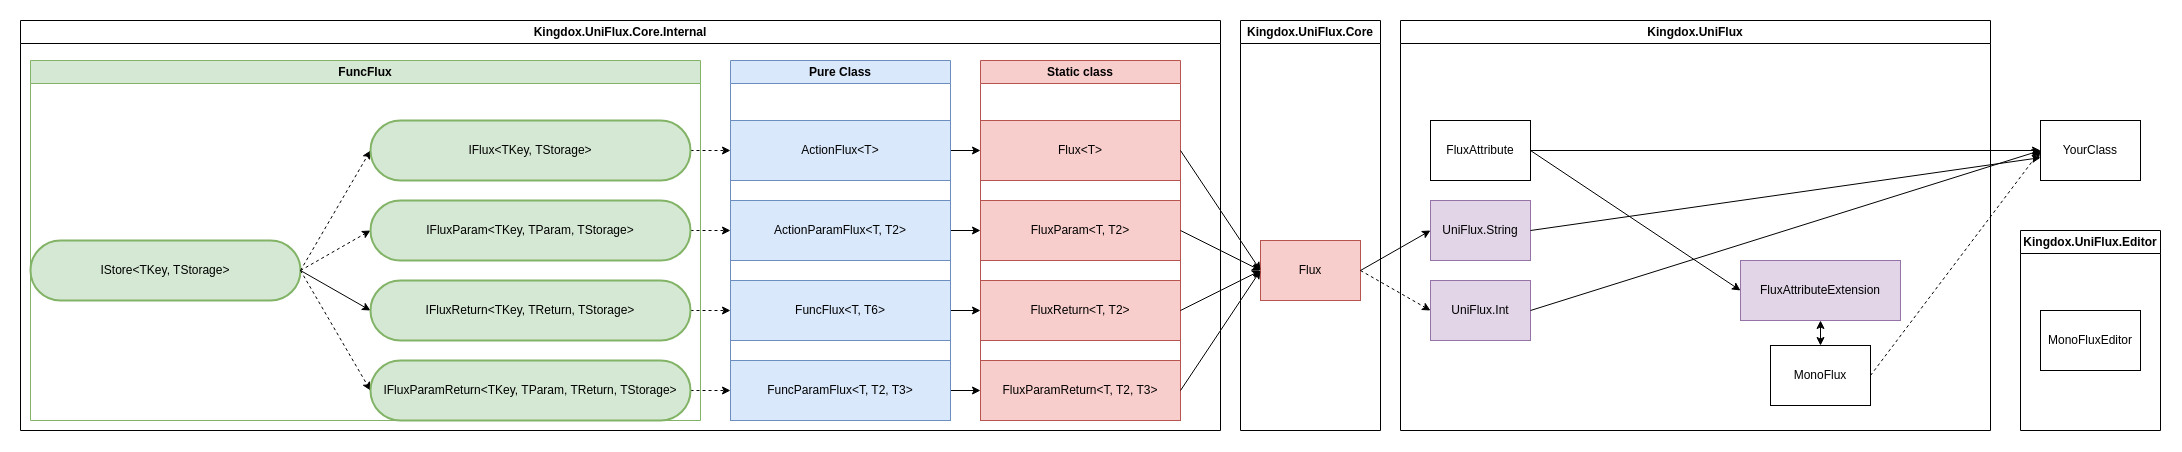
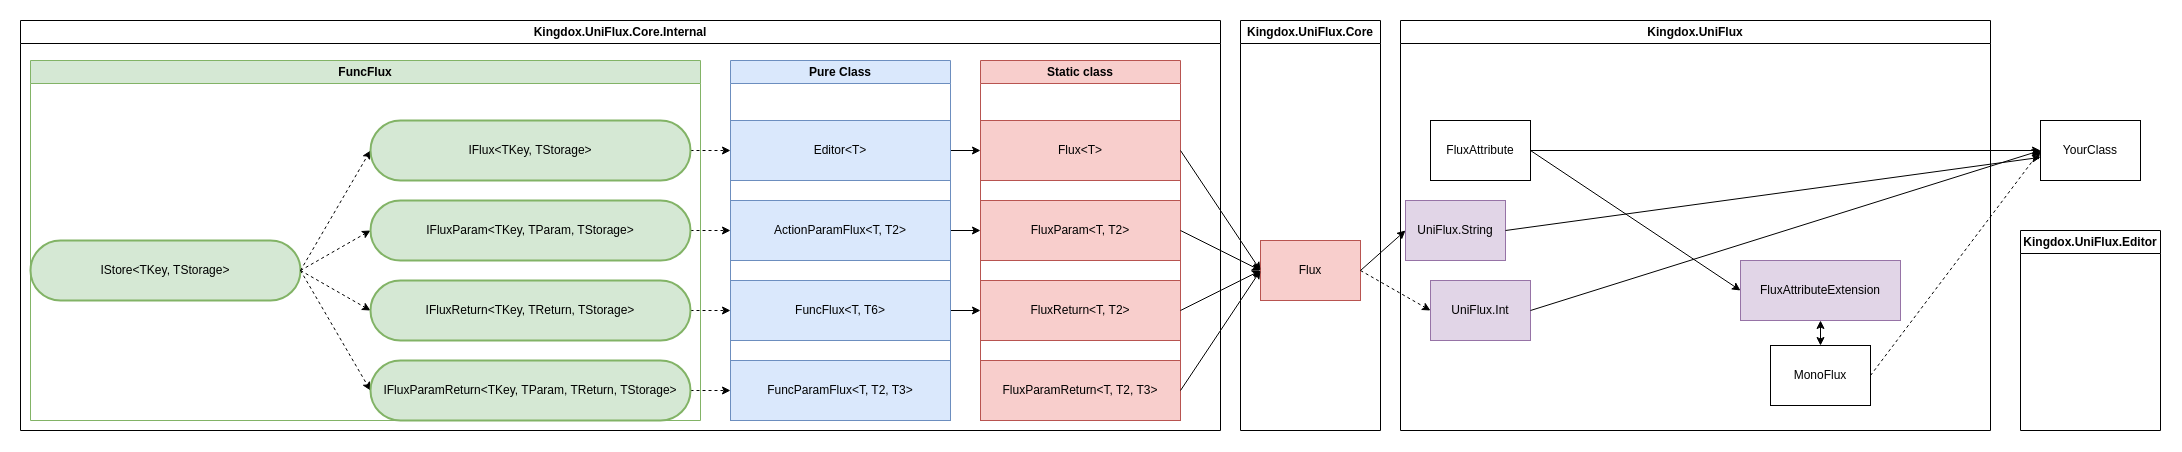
  <mxCell id="0" />
  <mxCell id="1" parent="0" />
  <mxCell id="2" value="" style="edgeStyle=orthogonalEdgeStyle;rounded=0;orthogonalLoop=1;jettySize=auto;html=1;dashed=1;" parent="1" source="22" target="7" edge="1"><mxGeometry relative="1" as="geometry" /></mxCell>
  <mxCell id="3" value="" style="edgeStyle=orthogonalEdgeStyle;rounded=0;orthogonalLoop=1;jettySize=auto;html=1;dashed=1;" parent="1" source="23" target="8" edge="1"><mxGeometry relative="1" as="geometry" /></mxCell>
  <mxCell id="4" value="" style="edgeStyle=orthogonalEdgeStyle;rounded=0;orthogonalLoop=1;jettySize=auto;html=1;dashed=1;" parent="1" source="24" target="9" edge="1"><mxGeometry relative="1" as="geometry" /></mxCell>
  <mxCell id="5" value="" style="edgeStyle=orthogonalEdgeStyle;rounded=0;orthogonalLoop=1;jettySize=auto;html=1;dashed=1;" parent="1" source="25" target="10" edge="1"><mxGeometry relative="1" as="geometry" /></mxCell>
  <mxCell id="6" style="rounded=0;orthogonalLoop=1;jettySize=auto;html=1;entryX=0;entryY=0.5;entryDx=0;entryDy=0;exitX=1;exitY=0.5;exitDx=0;exitDy=0;" parent="1" source="7" target="27" edge="1"><mxGeometry relative="1" as="geometry" /></mxCell>
- <mxCell id="7" value="ActionFlux&amp;lt;T&amp;gt;" style="rounded=1;whiteSpace=wrap;html=1;fillColor=#dae8fc;strokeColor=#6c8ebf;glass=0;shadow=0;arcSize=0;" parent="1" vertex="1"><mxGeometry x="730" y="120" width="220" height="60" as="geometry" /></mxCell>
+ <mxCell id="7" value="Editor&amp;lt;T&amp;gt;" style="rounded=1;whiteSpace=wrap;html=1;fillColor=#dae8fc;strokeColor=#6c8ebf;glass=0;shadow=0;arcSize=0;" parent="1" vertex="1"><mxGeometry x="730" y="120" width="220" height="60" as="geometry" /></mxCell>
  <mxCell id="8" value="ActionParamFlux&amp;lt;T, T2&amp;gt;" style="rounded=0;whiteSpace=wrap;html=1;fillColor=#dae8fc;strokeColor=#6c8ebf;" parent="1" vertex="1"><mxGeometry x="730" y="200" width="220" height="60" as="geometry" /></mxCell>
  <mxCell id="9" value="FuncFlux&amp;lt;T, T6&amp;gt;" style="rounded=0;whiteSpace=wrap;html=1;fillColor=#dae8fc;strokeColor=#6c8ebf;" parent="1" vertex="1"><mxGeometry x="730" y="280" width="220" height="60" as="geometry" /></mxCell>
  <mxCell id="10" value="FuncParamFlux&amp;lt;T, T2, T3&amp;gt;" style="rounded=0;whiteSpace=wrap;html=1;fillColor=#dae8fc;strokeColor=#6c8ebf;" parent="1" vertex="1"><mxGeometry x="730" y="360" width="220" height="60" as="geometry" /></mxCell>
  <mxCell id="11" value="" style="edgeStyle=none;orthogonalLoop=1;jettySize=auto;html=1;rounded=0;exitX=1;exitY=0.5;exitDx=0;exitDy=0;entryX=0;entryY=0.5;entryDx=0;entryDy=0;" parent="1" source="8" target="28" edge="1"><mxGeometry width="80" relative="1" as="geometry"><mxPoint x="1250" y="280" as="sourcePoint" /><mxPoint x="1330" y="280" as="targetPoint" /><Array as="points" /></mxGeometry></mxCell>
  <mxCell id="12" value="" style="edgeStyle=none;orthogonalLoop=1;jettySize=auto;html=1;rounded=0;exitX=1;exitY=0.5;exitDx=0;exitDy=0;entryX=0;entryY=0.5;entryDx=0;entryDy=0;" parent="1" source="9" target="30" edge="1"><mxGeometry width="80" relative="1" as="geometry"><mxPoint x="1020" y="480" as="sourcePoint" /><mxPoint x="1100" y="480" as="targetPoint" /><Array as="points" /></mxGeometry></mxCell>
- <mxCell id="13" value="" style="edgeStyle=none;orthogonalLoop=1;jettySize=auto;html=1;rounded=0;exitX=1;exitY=0.5;exitDx=0;exitDy=0;entryX=0;entryY=0.5;entryDx=0;entryDy=0;" parent="1" source="10" target="29" edge="1"><mxGeometry width="80" relative="1" as="geometry"><mxPoint x="1140" y="430" as="sourcePoint" /><mxPoint x="1220" y="430" as="targetPoint" /><Array as="points" /></mxGeometry></mxCell>
  <mxCell id="14" value="Pure Class" style="swimlane;whiteSpace=wrap;html=1;fillColor=#dae8fc;strokeColor=#6c8ebf;" parent="1" vertex="1"><mxGeometry x="730" y="60" width="220" height="360" as="geometry" /></mxCell>
  <mxCell id="15" value="FuncFlux" style="swimlane;whiteSpace=wrap;html=1;fillColor=#d5e8d4;strokeColor=#82b366;" parent="1" vertex="1"><mxGeometry x="30" y="60" width="670" height="360" as="geometry" /></mxCell>
  <mxCell id="16" value="IStore&amp;lt;TKey, TStorage&lt;span style=&quot;background-color: initial;&quot;&gt;&amp;gt;&lt;/span&gt;" style="rounded=1;whiteSpace=wrap;html=1;glass=0;shadow=0;fillColor=#d5e8d4;strokeColor=#82b366;fillStyle=auto;strokeWidth=2;perimeterSpacing=0;arcSize=50;" vertex="1" parent="15"><mxGeometry y="180" width="270" height="60" as="geometry" /></mxCell>
  <mxCell id="17" value="" style="edgeStyle=none;orthogonalLoop=1;jettySize=auto;html=1;rounded=0;exitX=1;exitY=0.5;exitDx=0;exitDy=0;entryX=0;entryY=0.5;entryDx=0;entryDy=0;dashed=1;" edge="1" parent="1" source="16" target="25"><mxGeometry width="80" relative="1" as="geometry"><mxPoint x="480" y="490" as="sourcePoint" /><mxPoint x="560" y="490" as="targetPoint" /><Array as="points" /></mxGeometry></mxCell>
- <mxCell id="18" value="" style="edgeStyle=none;orthogonalLoop=1;jettySize=auto;html=1;rounded=0;exitX=1;exitY=0.5;exitDx=0;exitDy=0;entryX=0;entryY=0.5;entryDx=0;entryDy=0;dashed=0;" edge="1" parent="1" source="16" target="24"><mxGeometry width="80" relative="1" as="geometry"><mxPoint x="490" y="490" as="sourcePoint" /><mxPoint x="570" y="490" as="targetPoint" /><Array as="points" /></mxGeometry></mxCell>
+ <mxCell id="18" value="" style="edgeStyle=none;orthogonalLoop=1;jettySize=auto;html=1;rounded=0;exitX=1;exitY=0.5;exitDx=0;exitDy=0;entryX=0;entryY=0.5;entryDx=0;entryDy=0;dashed=1;" edge="1" parent="1" source="16" target="24"><mxGeometry width="80" relative="1" as="geometry"><mxPoint x="490" y="490" as="sourcePoint" /><mxPoint x="570" y="490" as="targetPoint" /><Array as="points" /></mxGeometry></mxCell>
  <mxCell id="19" value="" style="edgeStyle=none;orthogonalLoop=1;jettySize=auto;html=1;rounded=0;exitX=1;exitY=0.5;exitDx=0;exitDy=0;entryX=0;entryY=0.5;entryDx=0;entryDy=0;dashed=1;" edge="1" parent="1" source="16" target="23"><mxGeometry width="80" relative="1" as="geometry"><mxPoint x="580" y="620" as="sourcePoint" /><mxPoint x="660" y="620" as="targetPoint" /><Array as="points" /></mxGeometry></mxCell>
  <mxCell id="20" value="" style="edgeStyle=none;orthogonalLoop=1;jettySize=auto;html=1;rounded=0;exitX=1;exitY=0.5;exitDx=0;exitDy=0;entryX=0;entryY=0.5;entryDx=0;entryDy=0;dashed=1;" edge="1" parent="1" source="16" target="22"><mxGeometry width="80" relative="1" as="geometry"><mxPoint x="460" y="480" as="sourcePoint" /><mxPoint x="540" y="480" as="targetPoint" /><Array as="points" /></mxGeometry></mxCell>
  <mxCell id="21" value="Kingdox.UniFlux.Core.Internal" style="swimlane;whiteSpace=wrap;html=1;" vertex="1" parent="1"><mxGeometry x="20" y="20" width="1200" height="410" as="geometry" /></mxCell>
  <mxCell id="22" value="IFlux&amp;lt;TKey&lt;span style=&quot;background-color: initial;&quot;&gt;,&amp;nbsp;&lt;/span&gt;&lt;span style=&quot;background-color: initial;&quot;&gt;TStorage&lt;/span&gt;&lt;span style=&quot;background-color: initial;&quot;&gt;&amp;gt;&lt;/span&gt;" style="rounded=1;whiteSpace=wrap;html=1;glass=0;shadow=0;fillColor=#d5e8d4;strokeColor=#82b366;fillStyle=auto;strokeWidth=2;perimeterSpacing=0;arcSize=50;" parent="21" vertex="1"><mxGeometry x="350" y="100" width="320" height="60" as="geometry" /></mxCell>
  <mxCell id="23" value="IFluxParam&amp;lt;TKey, TParam, TStorage&amp;gt;" style="rounded=1;whiteSpace=wrap;html=1;glass=0;shadow=0;fillColor=#d5e8d4;strokeColor=#82b366;fillStyle=auto;strokeWidth=2;perimeterSpacing=0;arcSize=50;" parent="21" vertex="1"><mxGeometry x="350" y="180" width="320" height="60" as="geometry" /></mxCell>
  <mxCell id="24" value="IFluxReturn&amp;lt;TKey, TReturn, TStorage&amp;gt;" style="rounded=1;whiteSpace=wrap;html=1;glass=0;shadow=0;fillColor=#d5e8d4;strokeColor=#82b366;fillStyle=auto;strokeWidth=2;perimeterSpacing=0;arcSize=50;" parent="21" vertex="1"><mxGeometry x="350" y="260" width="320" height="60" as="geometry" /></mxCell>
  <mxCell id="25" value="IFluxParamReturn&amp;lt;TKey, TParam, TReturn, TStorage&amp;gt;" style="rounded=1;whiteSpace=wrap;html=1;glass=0;shadow=0;fillColor=#d5e8d4;strokeColor=#82b366;fillStyle=auto;strokeWidth=2;perimeterSpacing=0;arcSize=50;" parent="21" vertex="1"><mxGeometry x="350" y="340" width="320" height="60" as="geometry" /></mxCell>
  <mxCell id="26" value="Static class" style="swimlane;whiteSpace=wrap;html=1;fillColor=#f8cecc;strokeColor=#b85450;" vertex="1" parent="21"><mxGeometry x="960" y="40" width="200" height="360" as="geometry" /></mxCell>
  <mxCell id="27" value="Flux&amp;lt;T&amp;gt;" style="rounded=0;whiteSpace=wrap;html=1;fillColor=#f8cecc;strokeColor=#b85450;" parent="26" vertex="1"><mxGeometry y="60" width="200" height="60" as="geometry" /></mxCell>
  <mxCell id="28" value="FluxParam&amp;lt;T, T2&amp;gt;" style="rounded=0;whiteSpace=wrap;html=1;fillColor=#f8cecc;strokeColor=#b85450;" parent="26" vertex="1"><mxGeometry y="140" width="200" height="60" as="geometry" /></mxCell>
  <mxCell id="29" value="FluxParamReturn&amp;lt;T, T2, T3&amp;gt;" style="rounded=0;whiteSpace=wrap;html=1;fillColor=#f8cecc;strokeColor=#b85450;" parent="26" vertex="1"><mxGeometry y="300" width="200" height="60" as="geometry" /></mxCell>
  <mxCell id="30" value="FluxReturn&amp;lt;T, T2&amp;gt;" style="rounded=0;whiteSpace=wrap;html=1;fillColor=#f8cecc;strokeColor=#b85450;" vertex="1" parent="26"><mxGeometry y="220" width="200" height="60" as="geometry" /></mxCell>
  <mxCell id="31" value="Kingdox.UniFlux.Core" style="swimlane;whiteSpace=wrap;html=1;" vertex="1" parent="1"><mxGeometry x="1240" y="20" width="140" height="410" as="geometry" /></mxCell>
  <mxCell id="32" value="Flux" style="rounded=0;whiteSpace=wrap;html=1;fillColor=#f8cecc;strokeColor=#b85450;" vertex="1" parent="31"><mxGeometry x="20" y="220" width="100" height="60" as="geometry" /></mxCell>
  <mxCell id="33" value="Kingdox.UniFlux" style="swimlane;whiteSpace=wrap;html=1;" vertex="1" parent="1"><mxGeometry x="1400" y="20" width="590" height="410" as="geometry" /></mxCell>
  <mxCell id="34" value="MonoFlux" style="rounded=0;whiteSpace=wrap;html=1;" vertex="1" parent="33"><mxGeometry x="370" y="325" width="100" height="60" as="geometry" /></mxCell>
  <mxCell id="35" value="FluxAttribute" style="rounded=0;whiteSpace=wrap;html=1;" vertex="1" parent="33"><mxGeometry x="30" y="100" width="100" height="60" as="geometry" /></mxCell>
  <mxCell id="36" value="" style="edgeStyle=none;orthogonalLoop=1;jettySize=auto;html=1;rounded=0;startArrow=classic;startFill=1;" edge="1" parent="33" source="38" target="34"><mxGeometry width="80" relative="1" as="geometry"><mxPoint x="380" y="265" as="sourcePoint" /><mxPoint x="460" y="265" as="targetPoint" /><Array as="points" /></mxGeometry></mxCell>
  <mxCell id="37" value="" style="edgeStyle=none;orthogonalLoop=1;jettySize=auto;html=1;rounded=0;entryX=0;entryY=0.5;entryDx=0;entryDy=0;exitX=1;exitY=0.5;exitDx=0;exitDy=0;" edge="1" parent="33" source="35" target="38"><mxGeometry width="80" relative="1" as="geometry"><mxPoint x="240" y="240" as="sourcePoint" /><mxPoint x="400" y="200" as="targetPoint" /><Array as="points" /></mxGeometry></mxCell>
  <mxCell id="38" value="FluxAttributeExtension" style="rounded=0;whiteSpace=wrap;html=1;fillColor=#e1d5e7;strokeColor=#9673a6;" vertex="1" parent="33"><mxGeometry x="340" y="240" width="160" height="60" as="geometry" /></mxCell>
- <mxCell id="39" value="UniFlux.String" style="rounded=0;whiteSpace=wrap;html=1;fillColor=#e1d5e7;strokeColor=#9673a6;" vertex="1" parent="33"><mxGeometry x="30" y="180" width="100" height="60" as="geometry" /></mxCell>
+ <mxCell id="39" value="UniFlux.String" style="rounded=0;whiteSpace=wrap;html=1;fillColor=#e1d5e7;strokeColor=#9673a6;" vertex="1" parent="33"><mxGeometry x="5" y="180" width="100" height="60" as="geometry" /></mxCell>
  <mxCell id="40" value="UniFlux.Int" style="rounded=0;whiteSpace=wrap;html=1;fillColor=#e1d5e7;strokeColor=#9673a6;" vertex="1" parent="33"><mxGeometry x="30" y="260" width="100" height="60" as="geometry" /></mxCell>
  <mxCell id="41" value="" style="edgeStyle=none;orthogonalLoop=1;jettySize=auto;html=1;rounded=0;exitX=1;exitY=0.5;exitDx=0;exitDy=0;entryX=0;entryY=0.5;entryDx=0;entryDy=0;" edge="1" parent="1" source="27" target="32"><mxGeometry width="80" relative="1" as="geometry"><mxPoint x="1150" y="500" as="sourcePoint" /><mxPoint x="1230" y="500" as="targetPoint" /><Array as="points" /></mxGeometry></mxCell>
  <mxCell id="42" value="" style="edgeStyle=none;orthogonalLoop=1;jettySize=auto;html=1;rounded=0;exitX=1;exitY=0.5;exitDx=0;exitDy=0;entryX=0;entryY=0.5;entryDx=0;entryDy=0;" edge="1" parent="1" source="28" target="32"><mxGeometry width="80" relative="1" as="geometry"><mxPoint x="1190" y="480" as="sourcePoint" /><mxPoint x="1270" y="480" as="targetPoint" /><Array as="points" /></mxGeometry></mxCell>
  <mxCell id="43" value="" style="edgeStyle=none;orthogonalLoop=1;jettySize=auto;html=1;rounded=0;exitX=1;exitY=0.5;exitDx=0;exitDy=0;entryX=0;entryY=0.5;entryDx=0;entryDy=0;" edge="1" parent="1" source="30" target="32"><mxGeometry width="80" relative="1" as="geometry"><mxPoint x="1170" y="500" as="sourcePoint" /><mxPoint x="1250" y="500" as="targetPoint" /><Array as="points" /></mxGeometry></mxCell>
  <mxCell id="44" value="" style="edgeStyle=none;orthogonalLoop=1;jettySize=auto;html=1;rounded=0;exitX=1;exitY=0.5;exitDx=0;exitDy=0;entryX=0;entryY=0.5;entryDx=0;entryDy=0;" edge="1" parent="1" source="29" target="32"><mxGeometry width="80" relative="1" as="geometry"><mxPoint x="1170" y="520" as="sourcePoint" /><mxPoint x="1250" y="520" as="targetPoint" /><Array as="points" /></mxGeometry></mxCell>
  <mxCell id="45" value="" style="edgeStyle=none;orthogonalLoop=1;jettySize=auto;html=1;rounded=0;exitX=1;exitY=0.5;exitDx=0;exitDy=0;entryX=0;entryY=0.5;entryDx=0;entryDy=0;" edge="1" parent="1" source="32" target="39"><mxGeometry width="80" relative="1" as="geometry"><mxPoint x="1440" y="320" as="sourcePoint" /><mxPoint x="1520" y="320" as="targetPoint" /><Array as="points" /></mxGeometry></mxCell>
  <mxCell id="46" value="" style="edgeStyle=none;orthogonalLoop=1;jettySize=auto;html=1;rounded=0;exitX=1;exitY=0.5;exitDx=0;exitDy=0;entryX=0;entryY=0.5;entryDx=0;entryDy=0;dashed=1;" edge="1" parent="1" source="32" target="40"><mxGeometry width="80" relative="1" as="geometry"><mxPoint x="1440" y="300" as="sourcePoint" /><mxPoint x="1520" y="250" as="targetPoint" /><Array as="points" /></mxGeometry></mxCell>
  <mxCell id="47" value="Kingdox.UniFlux.Editor" style="swimlane;whiteSpace=wrap;html=1;" vertex="1" parent="1"><mxGeometry x="2020" y="230" width="140" height="200" as="geometry" /></mxCell>
- <mxCell id="48" value="MonoFluxEditor" style="rounded=0;whiteSpace=wrap;html=1;" vertex="1" parent="47"><mxGeometry x="20" y="80" width="100" height="60" as="geometry" /></mxCell>
  <mxCell id="49" value="YourClass" style="rounded=0;whiteSpace=wrap;html=1;" vertex="1" parent="1"><mxGeometry x="2040" y="120" width="100" height="60" as="geometry" /></mxCell>
  <mxCell id="50" value="" style="edgeStyle=none;orthogonalLoop=1;jettySize=auto;html=1;rounded=0;exitX=1;exitY=0.5;exitDx=0;exitDy=0;entryX=0;entryY=0.5;entryDx=0;entryDy=0;dashed=1;" edge="1" parent="1" source="34" target="49"><mxGeometry width="80" relative="1" as="geometry"><mxPoint x="1990" y="170" as="sourcePoint" /><mxPoint x="2070" y="170" as="targetPoint" /><Array as="points" /></mxGeometry></mxCell>
  <mxCell id="51" value="" style="edgeStyle=none;orthogonalLoop=1;jettySize=auto;html=1;rounded=0;exitX=1;exitY=0.5;exitDx=0;exitDy=0;" edge="1" parent="1" source="35" target="49"><mxGeometry width="80" relative="1" as="geometry"><mxPoint x="1600" y="110" as="sourcePoint" /><mxPoint x="1680" y="110" as="targetPoint" /><Array as="points" /></mxGeometry></mxCell>
  <mxCell id="52" value="" style="edgeStyle=none;orthogonalLoop=1;jettySize=auto;html=1;rounded=0;exitX=1;exitY=0.5;exitDx=0;exitDy=0;" edge="1" parent="1" source="39" target="49"><mxGeometry width="80" relative="1" as="geometry"><mxPoint x="1640" y="300" as="sourcePoint" /><mxPoint x="1720" y="300" as="targetPoint" /><Array as="points" /></mxGeometry></mxCell>
  <mxCell id="53" value="" style="edgeStyle=none;orthogonalLoop=1;jettySize=auto;html=1;rounded=0;exitX=1;exitY=0.5;exitDx=0;exitDy=0;entryX=0;entryY=0.5;entryDx=0;entryDy=0;" edge="1" parent="1" source="40" target="49"><mxGeometry width="80" relative="1" as="geometry"><mxPoint x="1570" y="330" as="sourcePoint" /><mxPoint x="1650" y="330" as="targetPoint" /><Array as="points" /></mxGeometry></mxCell>
